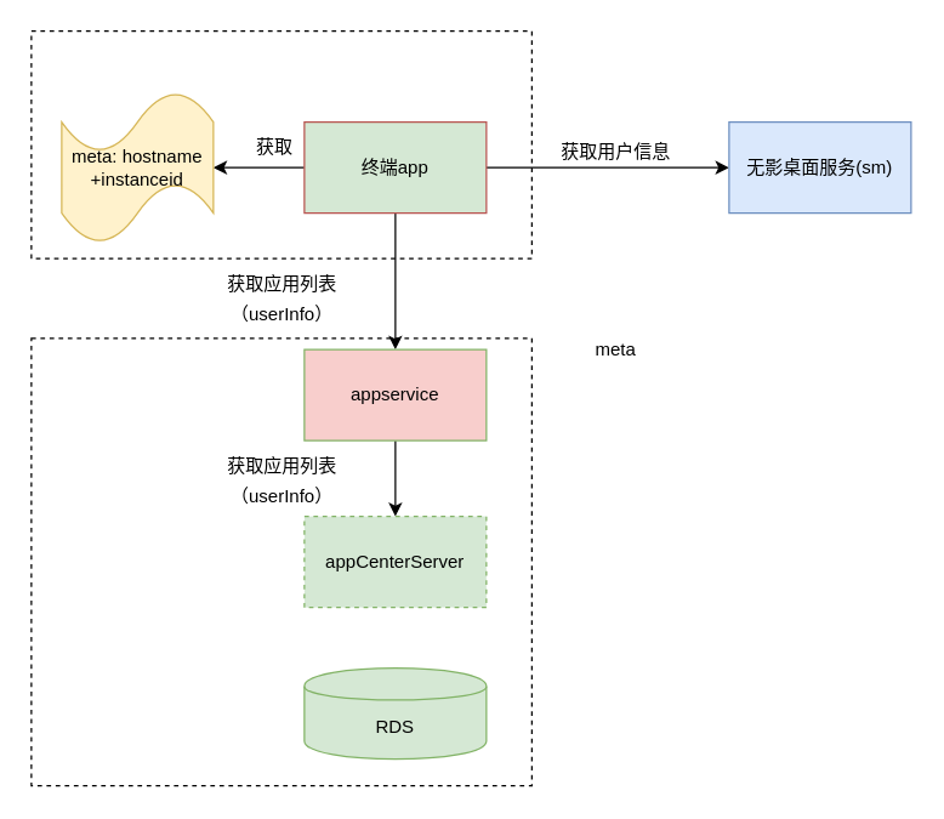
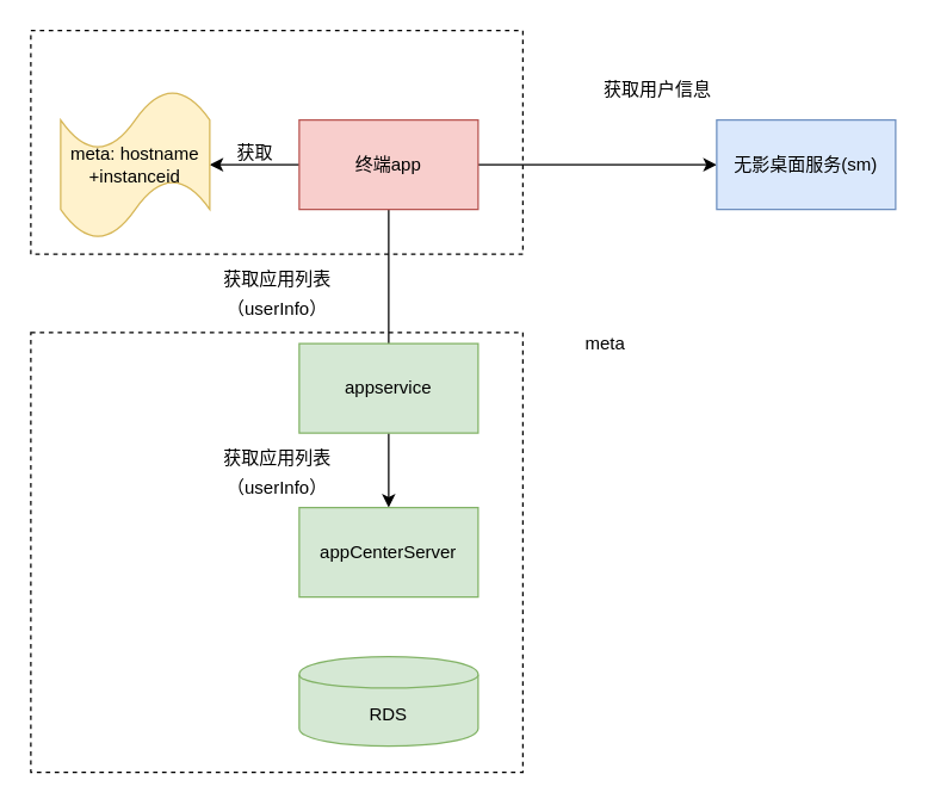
  <mxCell id="0" />
  <mxCell id="1" parent="0" />
  <mxCell id="2" value="" style="rounded=0;whiteSpace=wrap;html=1;dashed=1;" vertex="1" parent="1"><mxGeometry x="20" y="222.5" width="330" height="295" as="geometry" /></mxCell>
  <mxCell id="3" value="" style="rounded=0;whiteSpace=wrap;html=1;dashed=1;" vertex="1" parent="1"><mxGeometry x="20" y="20" width="330" height="150" as="geometry" /></mxCell>
- <mxCell id="4" value="" style="edgeStyle=orthogonalEdgeStyle;rounded=0;orthogonalLoop=1;jettySize=auto;html=1;" edge="1" parent="1" source="7" target="11"><mxGeometry relative="1" as="geometry" /></mxCell>
+ <mxCell id="4" value="" style="edgeStyle=orthogonalEdgeStyle;rounded=0;orthogonalLoop=1;jettySize=auto;html=1;endArrow=none;" edge="1" parent="1" source="7" target="11"><mxGeometry relative="1" as="geometry" /></mxCell>
  <mxCell id="5" value="" style="edgeStyle=orthogonalEdgeStyle;rounded=0;orthogonalLoop=1;jettySize=auto;html=1;fontSize=16;" edge="1" parent="1" source="7"><mxGeometry relative="1" as="geometry"><mxPoint x="480" y="110" as="targetPoint" /></mxGeometry></mxCell>
  <mxCell id="6" value="" style="edgeStyle=orthogonalEdgeStyle;rounded=0;orthogonalLoop=1;jettySize=auto;html=1;fontSize=12;" edge="1" parent="1" source="7" target="8"><mxGeometry relative="1" as="geometry" /></mxCell>
- <mxCell id="7" value="终端app" style="rounded=0;whiteSpace=wrap;html=1;fillColor=#d5e8d4;strokeColor=#b85450;" vertex="1" parent="1"><mxGeometry x="200" y="80" width="120" height="60" as="geometry" /></mxCell>
+ <mxCell id="7" value="终端app" style="rounded=0;whiteSpace=wrap;html=1;fillColor=#f8cecc;strokeColor=#b85450;" vertex="1" parent="1"><mxGeometry x="200" y="80" width="120" height="60" as="geometry" /></mxCell>
  <mxCell id="8" value="meta: hostname&lt;br&gt;+instanceid" style="shape=tape;whiteSpace=wrap;html=1;fillColor=#fff2cc;strokeColor=#d6b656;" vertex="1" parent="1"><mxGeometry x="40" y="60" width="100" height="100" as="geometry" /></mxCell>
  <mxCell id="9" value="无影桌面服务(sm)" style="whiteSpace=wrap;html=1;rounded=0;fillColor=#dae8fc;strokeColor=#6c8ebf;" vertex="1" parent="1"><mxGeometry x="480" y="80" width="120" height="60" as="geometry" /></mxCell>
  <mxCell id="10" value="" style="edgeStyle=orthogonalEdgeStyle;rounded=0;orthogonalLoop=1;jettySize=auto;html=1;fontSize=16;" edge="1" parent="1" source="11" target="13"><mxGeometry relative="1" as="geometry" /></mxCell>
- <mxCell id="11" value="appservice" style="rounded=0;whiteSpace=wrap;html=1;fillColor=#f8cecc;strokeColor=#82b366;" vertex="1" parent="1"><mxGeometry x="200" y="230" width="120" height="60" as="geometry" /></mxCell>
+ <mxCell id="11" value="appservice" style="rounded=0;whiteSpace=wrap;html=1;fillColor=#d5e8d4;strokeColor=#82b366;" vertex="1" parent="1"><mxGeometry x="200" y="230" width="120" height="60" as="geometry" /></mxCell>
  <mxCell id="12" value="&lt;span style=&quot;font-size: 12px&quot;&gt;获取应用列表&lt;br&gt;（userInfo）&lt;/span&gt;" style="text;html=1;align=center;verticalAlign=middle;resizable=0;points=[];autosize=1;strokeColor=none;fontSize=16;" vertex="1" parent="1"><mxGeometry x="140" y="170" width="90" height="50" as="geometry" /></mxCell>
- <mxCell id="13" value="appCenterServer" style="rounded=0;whiteSpace=wrap;html=1;fillColor=#d5e8d4;strokeColor=#82b366;dashed=1;" vertex="1" parent="1"><mxGeometry x="200" y="340" width="120" height="60" as="geometry" /></mxCell>
- <mxCell id="14" value="&lt;span style=&quot;font-size: 12px&quot;&gt;获取&lt;/span&gt;" style="text;html=1;align=center;verticalAlign=middle;resizable=0;points=[];autosize=1;strokeColor=none;fontSize=16;" vertex="1" parent="1"><mxGeometry x="160" y="80" width="40" height="30" as="geometry" /></mxCell>
+ <mxCell id="13" value="appCenterServer" style="rounded=0;whiteSpace=wrap;html=1;fillColor=#d5e8d4;strokeColor=#82b366;" vertex="1" parent="1"><mxGeometry x="200" y="340" width="120" height="60" as="geometry" /></mxCell>
+ <mxCell id="14" value="&lt;span style=&quot;font-size: 12px&quot;&gt;获取&lt;/span&gt;" style="text;html=1;align=center;verticalAlign=middle;resizable=0;points=[];autosize=1;strokeColor=none;fontSize=16;" vertex="1" parent="1"><mxGeometry x="150" y="85" width="40" height="30" as="geometry" /></mxCell>
  <mxCell id="15" value="RDS" style="shape=cylinder;whiteSpace=wrap;html=1;boundedLbl=1;backgroundOutline=1;rounded=0;strokeColor=#82b366;fillColor=#d5e8d4;" vertex="1" parent="1"><mxGeometry x="200" y="440" width="120" height="60" as="geometry" /></mxCell>
  <mxCell id="16" value="&lt;span style=&quot;font-size: 12px&quot;&gt;获取应用列表&lt;br&gt;（userInfo）&lt;/span&gt;" style="text;html=1;align=center;verticalAlign=middle;resizable=0;points=[];autosize=1;strokeColor=none;fontSize=16;" vertex="1" parent="1"><mxGeometry x="140" y="290" width="90" height="50" as="geometry" /></mxCell>
- <mxCell id="17" value="获取用户信息" style="text;html=1;align=center;verticalAlign=middle;resizable=0;points=[];autosize=1;strokeColor=none;fontSize=12;" vertex="1" parent="1"><mxGeometry x="360" y="90" width="90" height="20" as="geometry" /></mxCell>
+ <mxCell id="17" value="获取用户信息" style="text;html=1;align=center;verticalAlign=middle;resizable=0;points=[];autosize=1;strokeColor=none;fontSize=12;" vertex="1" parent="1"><mxGeometry x="395" y="50" width="90" height="20" as="geometry" /></mxCell>
  <mxCell id="18" value="meta" style="text;html=1;align=center;verticalAlign=middle;resizable=0;points=[];autosize=1;strokeColor=none;fontSize=12;" vertex="1" parent="1"><mxGeometry x="385" y="220" width="40" height="20" as="geometry" /></mxCell>
